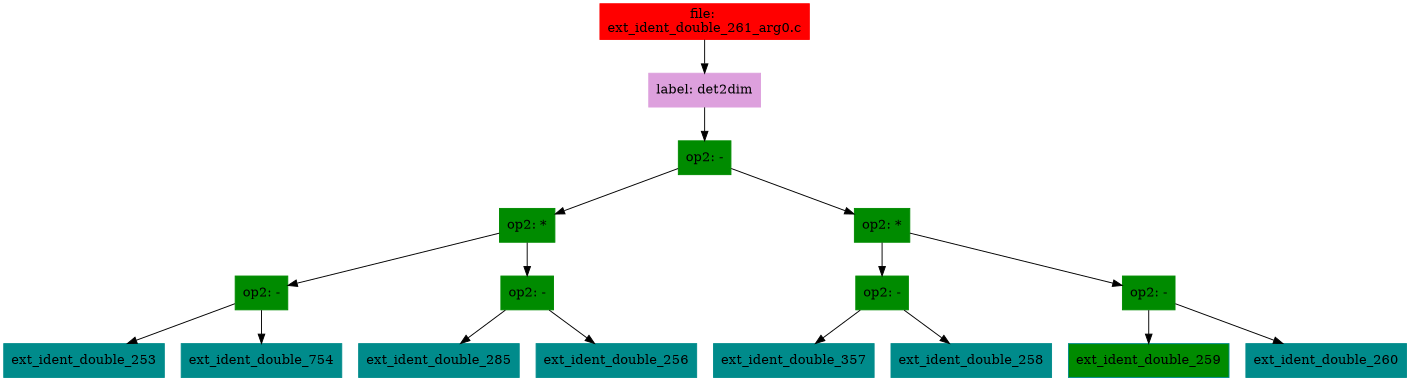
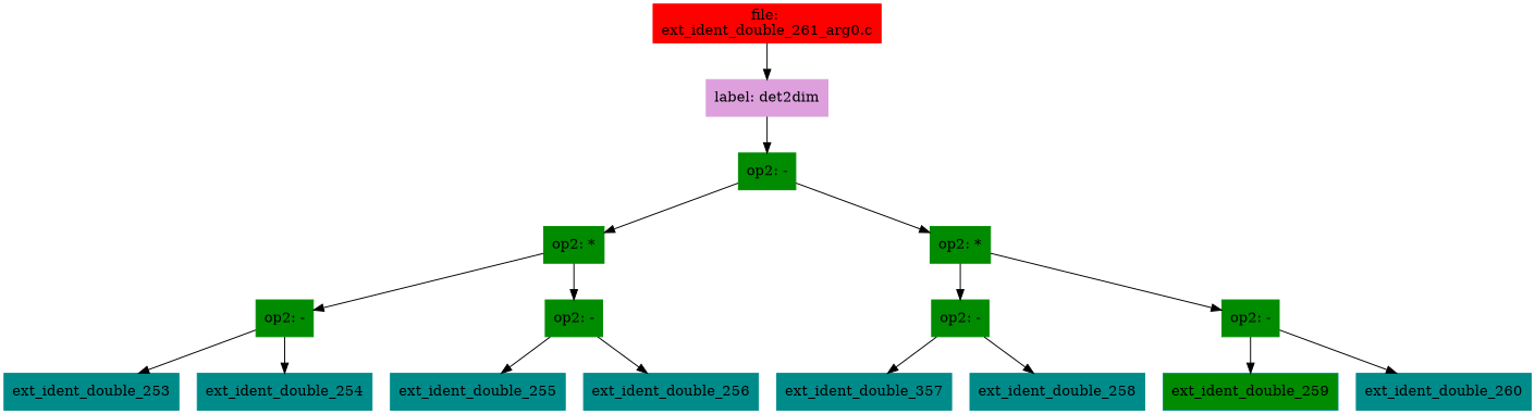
  digraph {
    node [color=cyan4 shape=box style=filled]
    n1 [color=red label="file: \next_ident_double_261_arg0.c"]
    n2 [color=plum label="label: det2dim"]
    n3 [color=green4 label="op2: -"]
    n4 [color=green4 label="op2: *"]
    n5 [color=green4 label="op2: *"]
    n6 [color=green4 label="op2: -"]
    n7 [color=green4 label="op2: -"]
    n8 [color=green4 label="op2: -"]
    n9 [color=green4 label="op2: -"]
    n10 [label=ext_ident_double_253]
-   n11 [label=ext_ident_double_754]
-   n12 [label=ext_ident_double_285]
+   n11 [label=ext_ident_double_254]
+   n12 [label=ext_ident_double_255]
    n13 [label=ext_ident_double_256]
    n14 [label=ext_ident_double_357]
    n15 [label=ext_ident_double_258]
    n16 [fillcolor=green4 label=ext_ident_double_259]
    n17 [label=ext_ident_double_260]
    n1 -> n2
    n2 -> n3
    n3 -> n4
    n3 -> n5
    n4 -> n6
    n4 -> n7
    n5 -> n8
    n5 -> n9
    n6 -> n10
    n6 -> n11
    n7 -> n12
    n7 -> n13
    n8 -> n14
    n8 -> n15
    n9 -> n16
    n9 -> n17
  }
